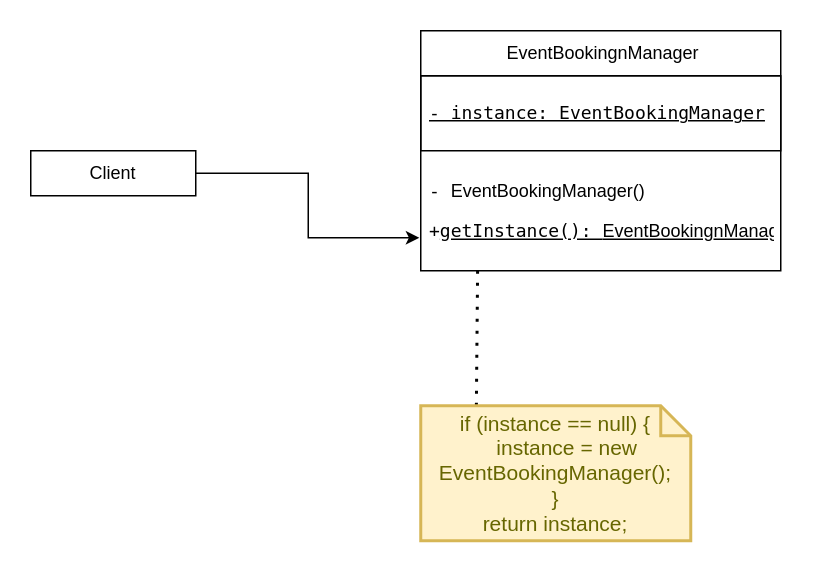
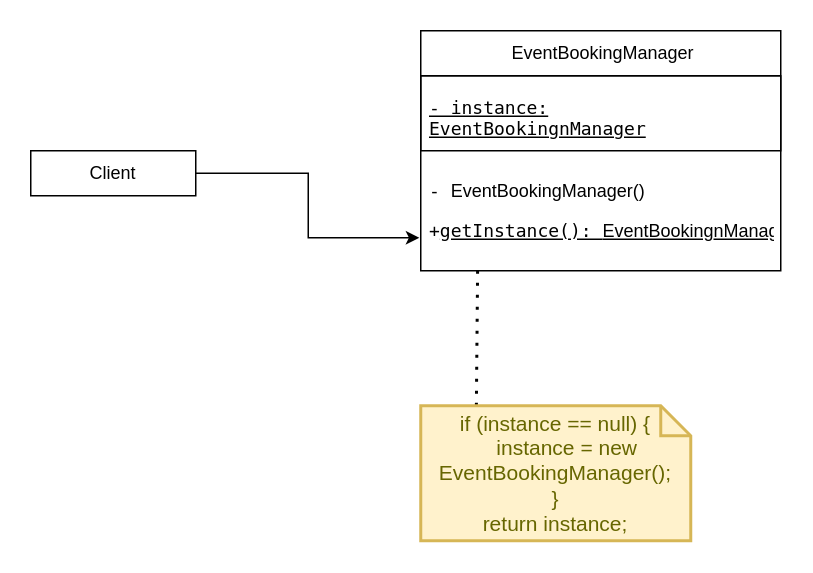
  <mxCell id="0" />
  <mxCell id="1" parent="0" />
- <mxCell id="2" value="&lt;p data-pm-slice=&quot;1 1 [&amp;quot;list&amp;quot;,{&amp;quot;spread&amp;quot;:false,&amp;quot;start&amp;quot;:1055,&amp;quot;end&amp;quot;:1403},&amp;quot;regular_list_item&amp;quot;,{&amp;quot;start&amp;quot;:1055,&amp;quot;end&amp;quot;:1092}]&quot;&gt;&amp;nbsp;EventBookingnManager&lt;/p&gt;" style="swimlane;fontStyle=0;childLayout=stackLayout;horizontal=1;startSize=30;horizontalStack=0;resizeParent=1;resizeParentMax=0;resizeLast=0;collapsible=1;marginBottom=0;whiteSpace=wrap;html=1;strokeColor=default;" vertex="1" parent="1"><mxGeometry x="280" y="20" width="240" height="160" as="geometry"><mxRectangle x="380" y="170" width="60" height="30" as="alternateBounds" /></mxGeometry></mxCell>
- <mxCell id="3" value="&lt;p data-pm-slice=&quot;1 1 [&amp;quot;list&amp;quot;,{&amp;quot;spread&amp;quot;:false,&amp;quot;start&amp;quot;:1055,&amp;quot;end&amp;quot;:1403},&amp;quot;regular_list_item&amp;quot;,{&amp;quot;start&amp;quot;:1093,&amp;quot;end&amp;quot;:1177},&amp;quot;list&amp;quot;,{&amp;quot;spread&amp;quot;:false,&amp;quot;start&amp;quot;:1113,&amp;quot;end&amp;quot;:1177},&amp;quot;regular_list_item&amp;quot;,{&amp;quot;start&amp;quot;:1113,&amp;quot;end&amp;quot;:1177}]&quot;&gt;&lt;code&gt;- instance: EventBookingManager&lt;/code&gt;&lt;/p&gt;" style="text;strokeColor=default;fillColor=none;align=left;verticalAlign=middle;spacingLeft=4;spacingRight=4;overflow=hidden;points=[[0,0.5],[1,0.5]];portConstraint=eastwest;rotatable=0;whiteSpace=wrap;html=1;fontStyle=4" vertex="1" parent="2"><mxGeometry y="30" width="240" height="50" as="geometry" /></mxCell>
+ <mxCell id="2" value="&lt;p data-pm-slice=&quot;1 1 [&amp;quot;list&amp;quot;,{&amp;quot;spread&amp;quot;:false,&amp;quot;start&amp;quot;:1055,&amp;quot;end&amp;quot;:1403},&amp;quot;regular_list_item&amp;quot;,{&amp;quot;start&amp;quot;:1055,&amp;quot;end&amp;quot;:1092}]&quot;&gt;&amp;nbsp;EventBookingManager&lt;/p&gt;" style="swimlane;fontStyle=0;childLayout=stackLayout;horizontal=1;startSize=30;horizontalStack=0;resizeParent=1;resizeParentMax=0;resizeLast=0;collapsible=1;marginBottom=0;whiteSpace=wrap;html=1;strokeColor=default;" vertex="1" parent="1"><mxGeometry x="280" y="20" width="240" height="160" as="geometry"><mxRectangle x="380" y="170" width="60" height="30" as="alternateBounds" /></mxGeometry></mxCell>
+ <mxCell id="3" value="&lt;p data-pm-slice=&quot;1 1 [&amp;quot;list&amp;quot;,{&amp;quot;spread&amp;quot;:false,&amp;quot;start&amp;quot;:1055,&amp;quot;end&amp;quot;:1403},&amp;quot;regular_list_item&amp;quot;,{&amp;quot;start&amp;quot;:1093,&amp;quot;end&amp;quot;:1177},&amp;quot;list&amp;quot;,{&amp;quot;spread&amp;quot;:false,&amp;quot;start&amp;quot;:1113,&amp;quot;end&amp;quot;:1177},&amp;quot;regular_list_item&amp;quot;,{&amp;quot;start&amp;quot;:1113,&amp;quot;end&amp;quot;:1177}]&quot;&gt;&lt;code&gt;- instance: EventBookingnManager&lt;/code&gt;&lt;/p&gt;" style="text;strokeColor=default;fillColor=none;align=left;verticalAlign=middle;spacingLeft=4;spacingRight=4;overflow=hidden;points=[[0,0.5],[1,0.5]];portConstraint=eastwest;rotatable=0;whiteSpace=wrap;html=1;fontStyle=4" vertex="1" parent="2"><mxGeometry y="30" width="240" height="50" as="geometry" /></mxCell>
  <mxCell id="4" value="&lt;p data-pm-slice=&quot;1 1 [&amp;quot;list&amp;quot;,{&amp;quot;spread&amp;quot;:false,&amp;quot;start&amp;quot;:562,&amp;quot;end&amp;quot;:914},&amp;quot;regular_list_item&amp;quot;,{&amp;quot;start&amp;quot;:687,&amp;quot;end&amp;quot;:849},&amp;quot;list&amp;quot;,{&amp;quot;spread&amp;quot;:false,&amp;quot;start&amp;quot;:704,&amp;quot;end&amp;quot;:849},&amp;quot;regular_list_item&amp;quot;,{&amp;quot;start&amp;quot;:704,&amp;quot;end&amp;quot;:770}]&quot;&gt;&lt;code&gt;-&amp;nbsp;&lt;/code&gt;&lt;span style=&quot;background-color: transparent; color: light-dark(rgb(0, 0, 0), rgb(255, 255, 255));&quot;&gt;EventBooking&lt;/span&gt;&lt;span style=&quot;background-color: transparent; color: light-dark(rgb(0, 0, 0), rgb(255, 255, 255));&quot;&gt;Manager()&lt;/span&gt;&lt;/p&gt;&lt;p data-pm-slice=&quot;1 1 [&amp;quot;list&amp;quot;,{&amp;quot;spread&amp;quot;:false,&amp;quot;start&amp;quot;:562,&amp;quot;end&amp;quot;:914},&amp;quot;regular_list_item&amp;quot;,{&amp;quot;start&amp;quot;:687,&amp;quot;end&amp;quot;:849},&amp;quot;list&amp;quot;,{&amp;quot;spread&amp;quot;:false,&amp;quot;start&amp;quot;:704,&amp;quot;end&amp;quot;:849},&amp;quot;regular_list_item&amp;quot;,{&amp;quot;start&amp;quot;:704,&amp;quot;end&amp;quot;:770}]&quot;&gt;&lt;code&gt;&lt;/code&gt;&lt;/p&gt;&lt;p data-pm-slice=&quot;1 1 [&amp;quot;list&amp;quot;,{&amp;quot;spread&amp;quot;:false,&amp;quot;start&amp;quot;:562,&amp;quot;end&amp;quot;:914},&amp;quot;regular_list_item&amp;quot;,{&amp;quot;start&amp;quot;:687,&amp;quot;end&amp;quot;:849},&amp;quot;list&amp;quot;,{&amp;quot;spread&amp;quot;:false,&amp;quot;start&amp;quot;:704,&amp;quot;end&amp;quot;:849},&amp;quot;regular_list_item&amp;quot;,{&amp;quot;start&amp;quot;:773,&amp;quot;end&amp;quot;:849}]&quot;&gt;&lt;code style=&quot;&quot;&gt;+&lt;u&gt;getInstance():&amp;nbsp;&lt;/u&gt;&lt;/code&gt;&lt;span style=&quot;text-decoration-line: underline; background-color: transparent; color: light-dark(rgb(0, 0, 0), rgb(255, 255, 255));&quot;&gt;EventBooking&lt;/span&gt;&lt;span style=&quot;text-decoration-line: underline; background-color: transparent; color: light-dark(rgb(0, 0, 0), rgb(255, 255, 255));&quot;&gt;nManager&lt;/span&gt;&lt;/p&gt;" style="text;strokeColor=none;fillColor=none;align=left;verticalAlign=middle;spacingLeft=4;spacingRight=4;overflow=hidden;points=[[0,0.5],[1,0.5]];portConstraint=eastwest;rotatable=0;whiteSpace=wrap;html=1;strokeWidth=14;fontStyle=0" vertex="1" parent="2"><mxGeometry y="80" width="240" height="80" as="geometry" /></mxCell>
  <mxCell id="5" value="Client" style="rounded=0;whiteSpace=wrap;html=1;strokeColor=default;align=center;verticalAlign=middle;fontFamily=Helvetica;fontSize=12;fontColor=default;fontStyle=0;horizontal=1;fillColor=default;" vertex="1" parent="1"><mxGeometry x="20" y="100" width="110" height="30" as="geometry" /></mxCell>
  <mxCell id="6" style="edgeStyle=orthogonalEdgeStyle;rounded=0;orthogonalLoop=1;jettySize=auto;html=1;entryX=-0.004;entryY=0.725;entryDx=0;entryDy=0;entryPerimeter=0;fontFamily=Helvetica;fontSize=12;fontColor=default;fontStyle=0;horizontal=1;" edge="1" parent="1" source="5" target="4"><mxGeometry relative="1" as="geometry" /></mxCell>
  <mxCell id="7" value="" style="endArrow=none;dashed=1;html=1;dashPattern=1 3;strokeWidth=2;rounded=0;fontFamily=Helvetica;fontSize=12;fontColor=default;fontStyle=0;horizontal=1;exitX=0.206;exitY=0;exitDx=0;exitDy=0;exitPerimeter=0;entryX=0.158;entryY=0.975;entryDx=0;entryDy=0;entryPerimeter=0;" edge="1" parent="1" source="8" target="4"><mxGeometry width="50" height="50" relative="1" as="geometry"><mxPoint x="296.41" y="250" as="sourcePoint" /><mxPoint x="311" y="200" as="targetPoint" /></mxGeometry></mxCell>
  <mxCell id="8" value="&lt;div&gt;if (instance == null) {&lt;/div&gt;&lt;div&gt;&amp;nbsp; &amp;nbsp; instance = new EventBookingManager();&lt;/div&gt;&lt;div&gt;}&lt;/div&gt;&lt;div&gt;return instance;&lt;/div&gt;" style="shape=note;strokeWidth=2;fontSize=14;size=20;whiteSpace=wrap;html=1;fillColor=#fff2cc;strokeColor=#d6b656;fontColor=#666600;align=center;verticalAlign=middle;fontFamily=Helvetica;fontStyle=0;horizontal=1;" vertex="1" parent="1"><mxGeometry x="280" y="270" width="180" height="90" as="geometry" /></mxCell>
